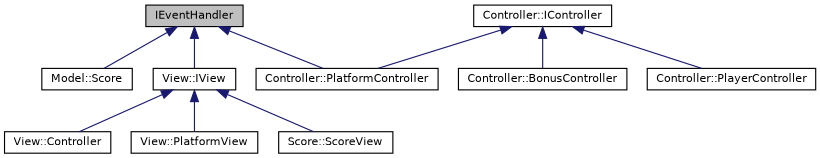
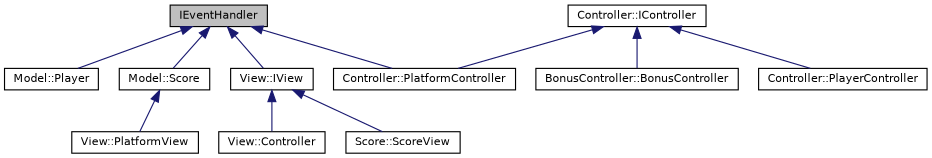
  digraph {
    rankdir=TB
    node [color=black fontname=Helvetica fontsize=10 shape=record]
    edge [color=midnightblue dir=back fontname=Helvetica fontsize=10 labelfontname=Helvetica labelfontsize=10 style=solid]
    n1 [fillcolor=grey75 fontcolor=black height=0.2 label=IEventHandler style=filled width=0.4]
+   n2 [height=0.2 label="Model::Player" width=0.4]
    n3 [height=0.2 label="Model::Score" width=0.4]
    n4 [height=0.2 label="View::IView" width=0.4]
    n5 [height=0.2 label="Controller::PlatformController" width=0.4]
    n6 [height=0.2 label="Controller::IController" width=0.4]
-   n7 [height=0.2 label="Controller::BonusController" width=0.4]
+   n7 [height=0.2 label="BonusController::BonusController" width=0.4]
    n8 [height=0.2 label="Controller::PlayerController" width=0.4]
    n9 [height=0.2 label="View::Controller" width=0.4]
    n10 [height=0.2 label="View::PlatformView" width=0.4]
    n11 [height=0.2 label="Score::ScoreView" width=0.4]
+   n1 -> n2
    n1 -> n3
    n1 -> n4
    n1 -> n5
    n4 -> n9
-   n4 -> n10
+   n3 -> n10
    n4 -> n11
    n6 -> n5
    n6 -> n7
    n6 -> n8
  }
